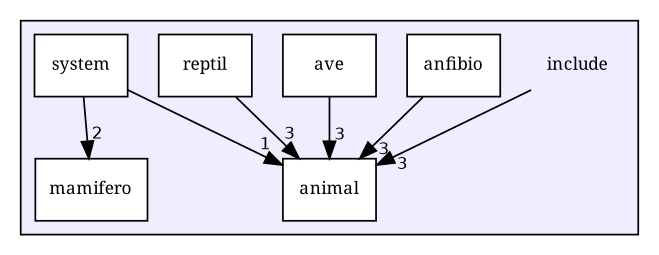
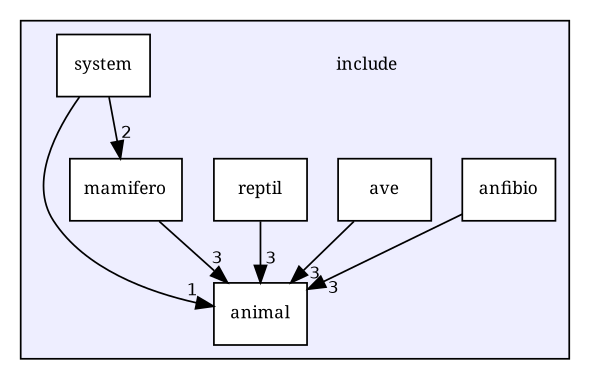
  digraph {
    compound=true
    fontname="Noto Serif"
    node [fontname="Noto Serif" fontsize=10 shape=box color=black fillcolor=white style=filled]
    edge [fontname="Noto Serif" headlabel=3 labeldistance=1.5 labelfontname=Helvetica labelfontsize=10]
    n1 [label=include shape=plaintext color="" fillcolor="" style=""]
    n2 [label=anfibio]
    n3 [label=animal]
    n4 [label=ave]
    n5 [label=mamifero]
    n6 [label=reptil]
    n7 [label=system]
    subgraph cluster_1 {
      bgcolor="#eeeeff"
      pencolor=black
      n1
      n2
      n3
      n4
      n5
      n6
      n7
    }
    n2 -> n3
    n4 -> n3
-   n1 -> n3
+   n5 -> n3
    n6 -> n3
    n7 -> n3 [headlabel=1]
    n7 -> n5 [headlabel=2]
  }
